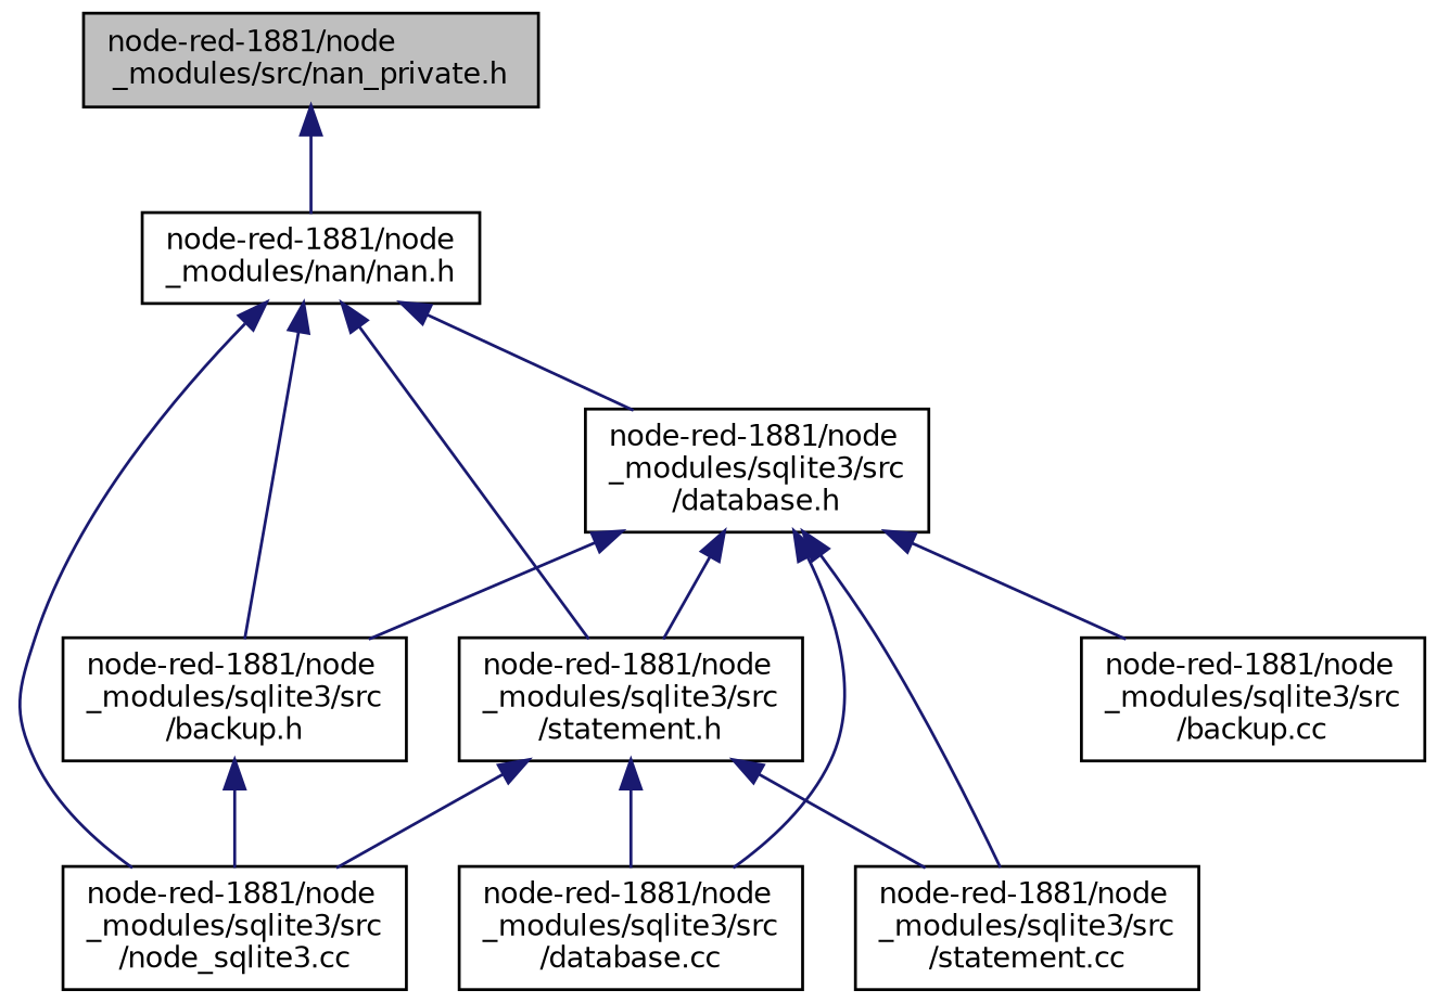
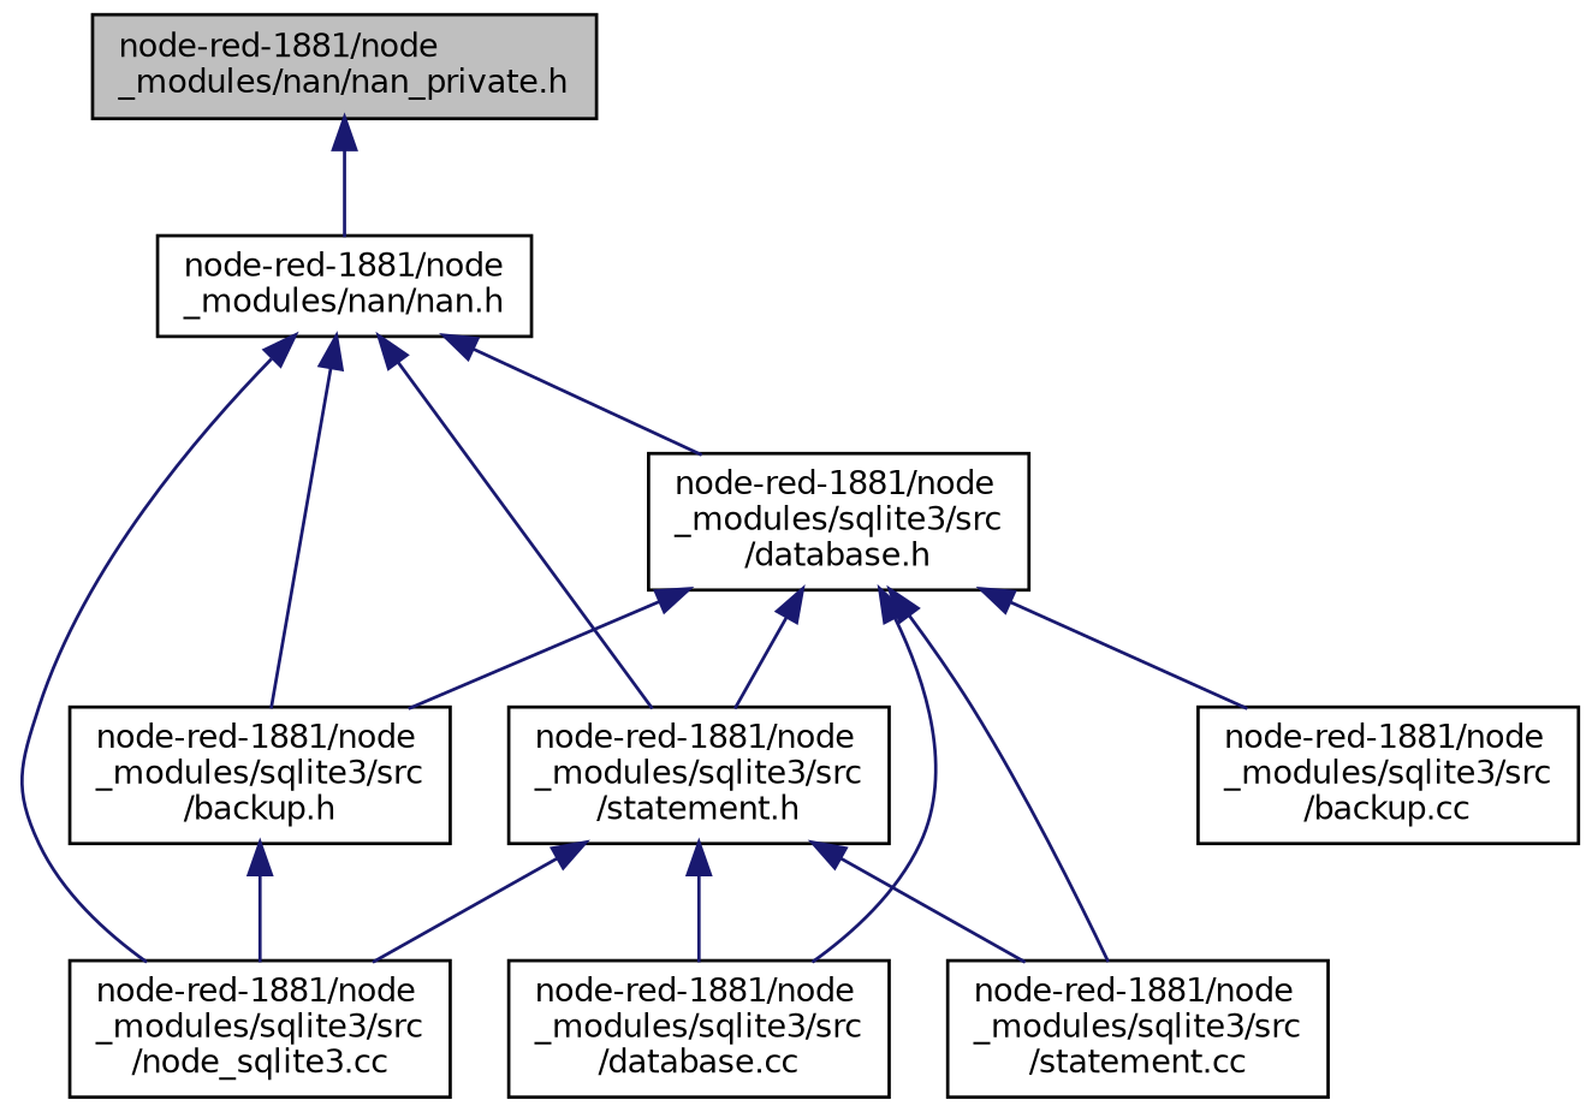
  digraph {
    node [color=black fillcolor=white fontname=Helvetica fontsize=10 shape=record style=filled]
    edge [color=midnightblue dir=back fontname=Helvetica fontsize=10 labelfontname=Helvetica labelfontsize=10 style=solid]
-   n1 [fillcolor=grey75 fontcolor=black height=0.2 label="node-red-1881/node\l_modules/src/nan_private.h" width=0.4]
+   n1 [fillcolor=grey75 fontcolor=black height=0.2 label="node-red-1881/node\l_modules/nan/nan_private.h" width=0.4]
    n2 [height=0.2 label="node-red-1881/node\l_modules/nan/nan.h" width=0.4]
    n3 [height=0.2 label="node-red-1881/node\l_modules/sqlite3/src\l/database.h" width=0.4]
    n4 [height=0.2 label="node-red-1881/node\l_modules/sqlite3/src\l/backup.h" width=0.4]
    n5 [height=0.2 label="node-red-1881/node\l_modules/sqlite3/src\l/statement.h" width=0.4]
    n6 [height=0.2 label="node-red-1881/node\l_modules/sqlite3/src\l/node_sqlite3.cc" width=0.4]
    n7 [height=0.2 label="node-red-1881/node\l_modules/sqlite3/src\l/backup.cc" width=0.4]
    n8 [height=0.2 label="node-red-1881/node\l_modules/sqlite3/src\l/database.cc" width=0.4]
    n9 [height=0.2 label="node-red-1881/node\l_modules/sqlite3/src\l/statement.cc" width=0.4]
    n1 -> n2
    n2 -> n3
    n2 -> n4
    n2 -> n5
    n2 -> n6
    n3 -> n4
    n3 -> n5
    n3 -> n7
    n3 -> n8
    n3 -> n9
    n4 -> n6
    n5 -> n6
    n5 -> n8
    n5 -> n9
  }
